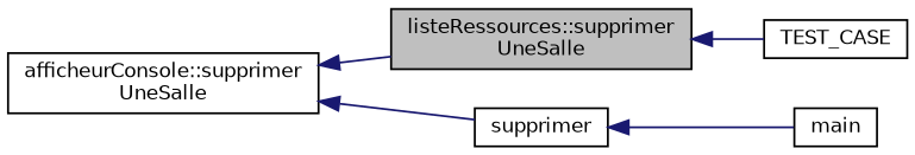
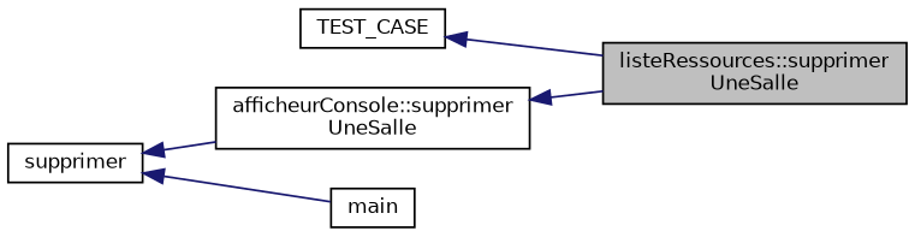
  digraph {
    rankdir=LR
    node [color=black fillcolor=white fontname=Helvetica fontsize=10 shape=record style=filled]
    edge [color=midnightblue dir=back fontname=Helvetica fontsize=10 labelfontname=Helvetica labelfontsize=10 style=solid]
    n1 [fillcolor=grey75 fontcolor=black height=0.2 label="listeRessources::supprimer\lUneSalle" width=0.4]
    n2 [height=0.2 label=TEST_CASE width=0.4]
    n3 [height=0.2 label="afficheurConsole::supprimer\lUneSalle" width=0.4]
    n4 [height=0.2 label=supprimer width=0.4]
    n5 [height=0.2 label=main width=0.4]
-   n1 -> n2
+   n2 -> n1
    n3 -> n1
-   n3 -> n4
+   n4 -> n3
    n4 -> n5
  }
